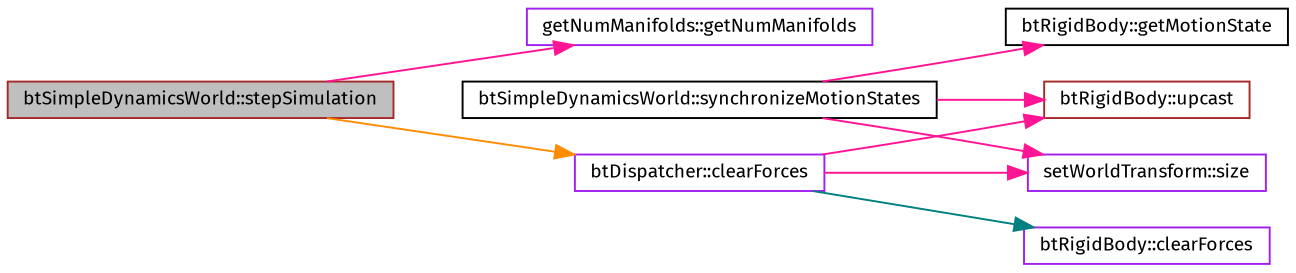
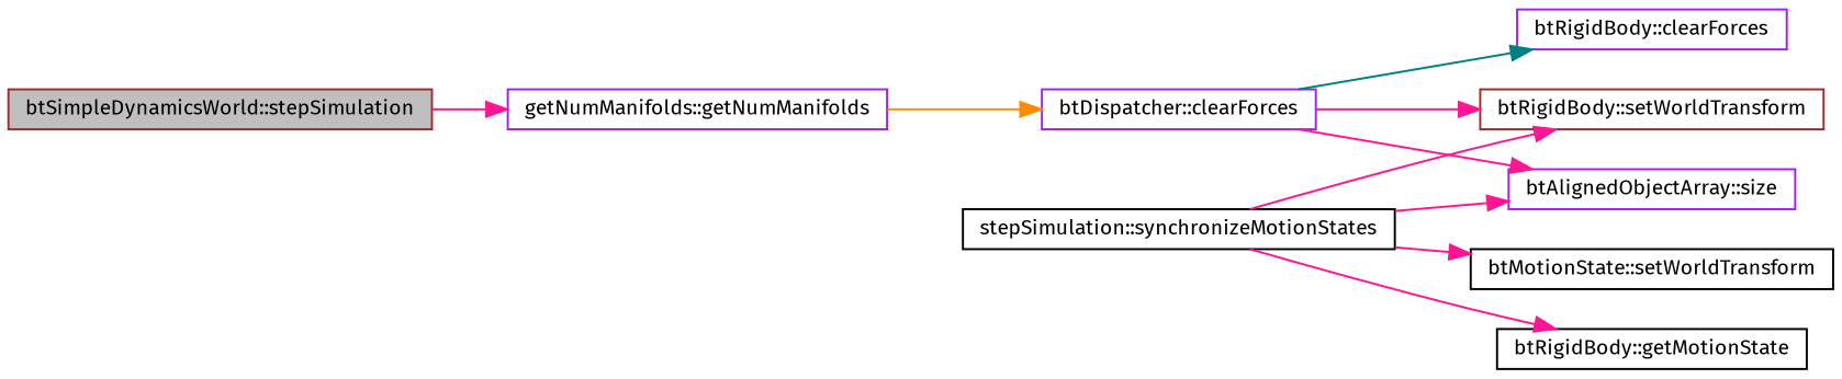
  digraph {
    fontname="Fira Sans"
    rankdir=LR
    node [color=purple fontname="Fira Sans" fontsize=10 shape=record]
    edge [color=deeppink fontname="Fira Sans" fontsize=10 labelfontname=FreeSans labelfontsize=10 style=solid]
    n1 [color=brown fillcolor=grey75 fontcolor=black height=0.2 label="btSimpleDynamicsWorld::stepSimulation" style=filled width=0.4]
    n2 [height=0.2 label="btDispatcher::clearForces" width=0.4]
    n3 [height=0.2 label="getNumManifolds::getNumManifolds" width=0.4]
    n4 [height=0.2 label="btRigidBody::clearForces" width=0.4]
-   n5 [height=0.2 label="setWorldTransform::size" width=0.4]
-   n6 [color=brown height=0.2 label="btRigidBody::upcast" width=0.4]
-   n7 [color=black height=0.2 label="btSimpleDynamicsWorld::synchronizeMotionStates" width=0.4]
+   n5 [height=0.2 label="btAlignedObjectArray::size" width=0.4]
+   n6 [color=brown height=0.2 label="btRigidBody::setWorldTransform" width=0.4]
+   n7 [color=black height=0.2 label="stepSimulation::synchronizeMotionStates" width=0.4]
    n8 [color=black height=0.2 label="btRigidBody::getMotionState" width=0.4]
-   n1 -> n2 [color=darkorange]
+   n9 [color=black height=0.2 label="btMotionState::setWorldTransform" width=0.4]
+   n3 -> n2 [color=darkorange]
    n1 -> n3
    n2 -> n4 [color=teal]
    n2 -> n5
    n2 -> n6
    n7 -> n5
    n7 -> n6
    n7 -> n8
+   n7 -> n9
  }
